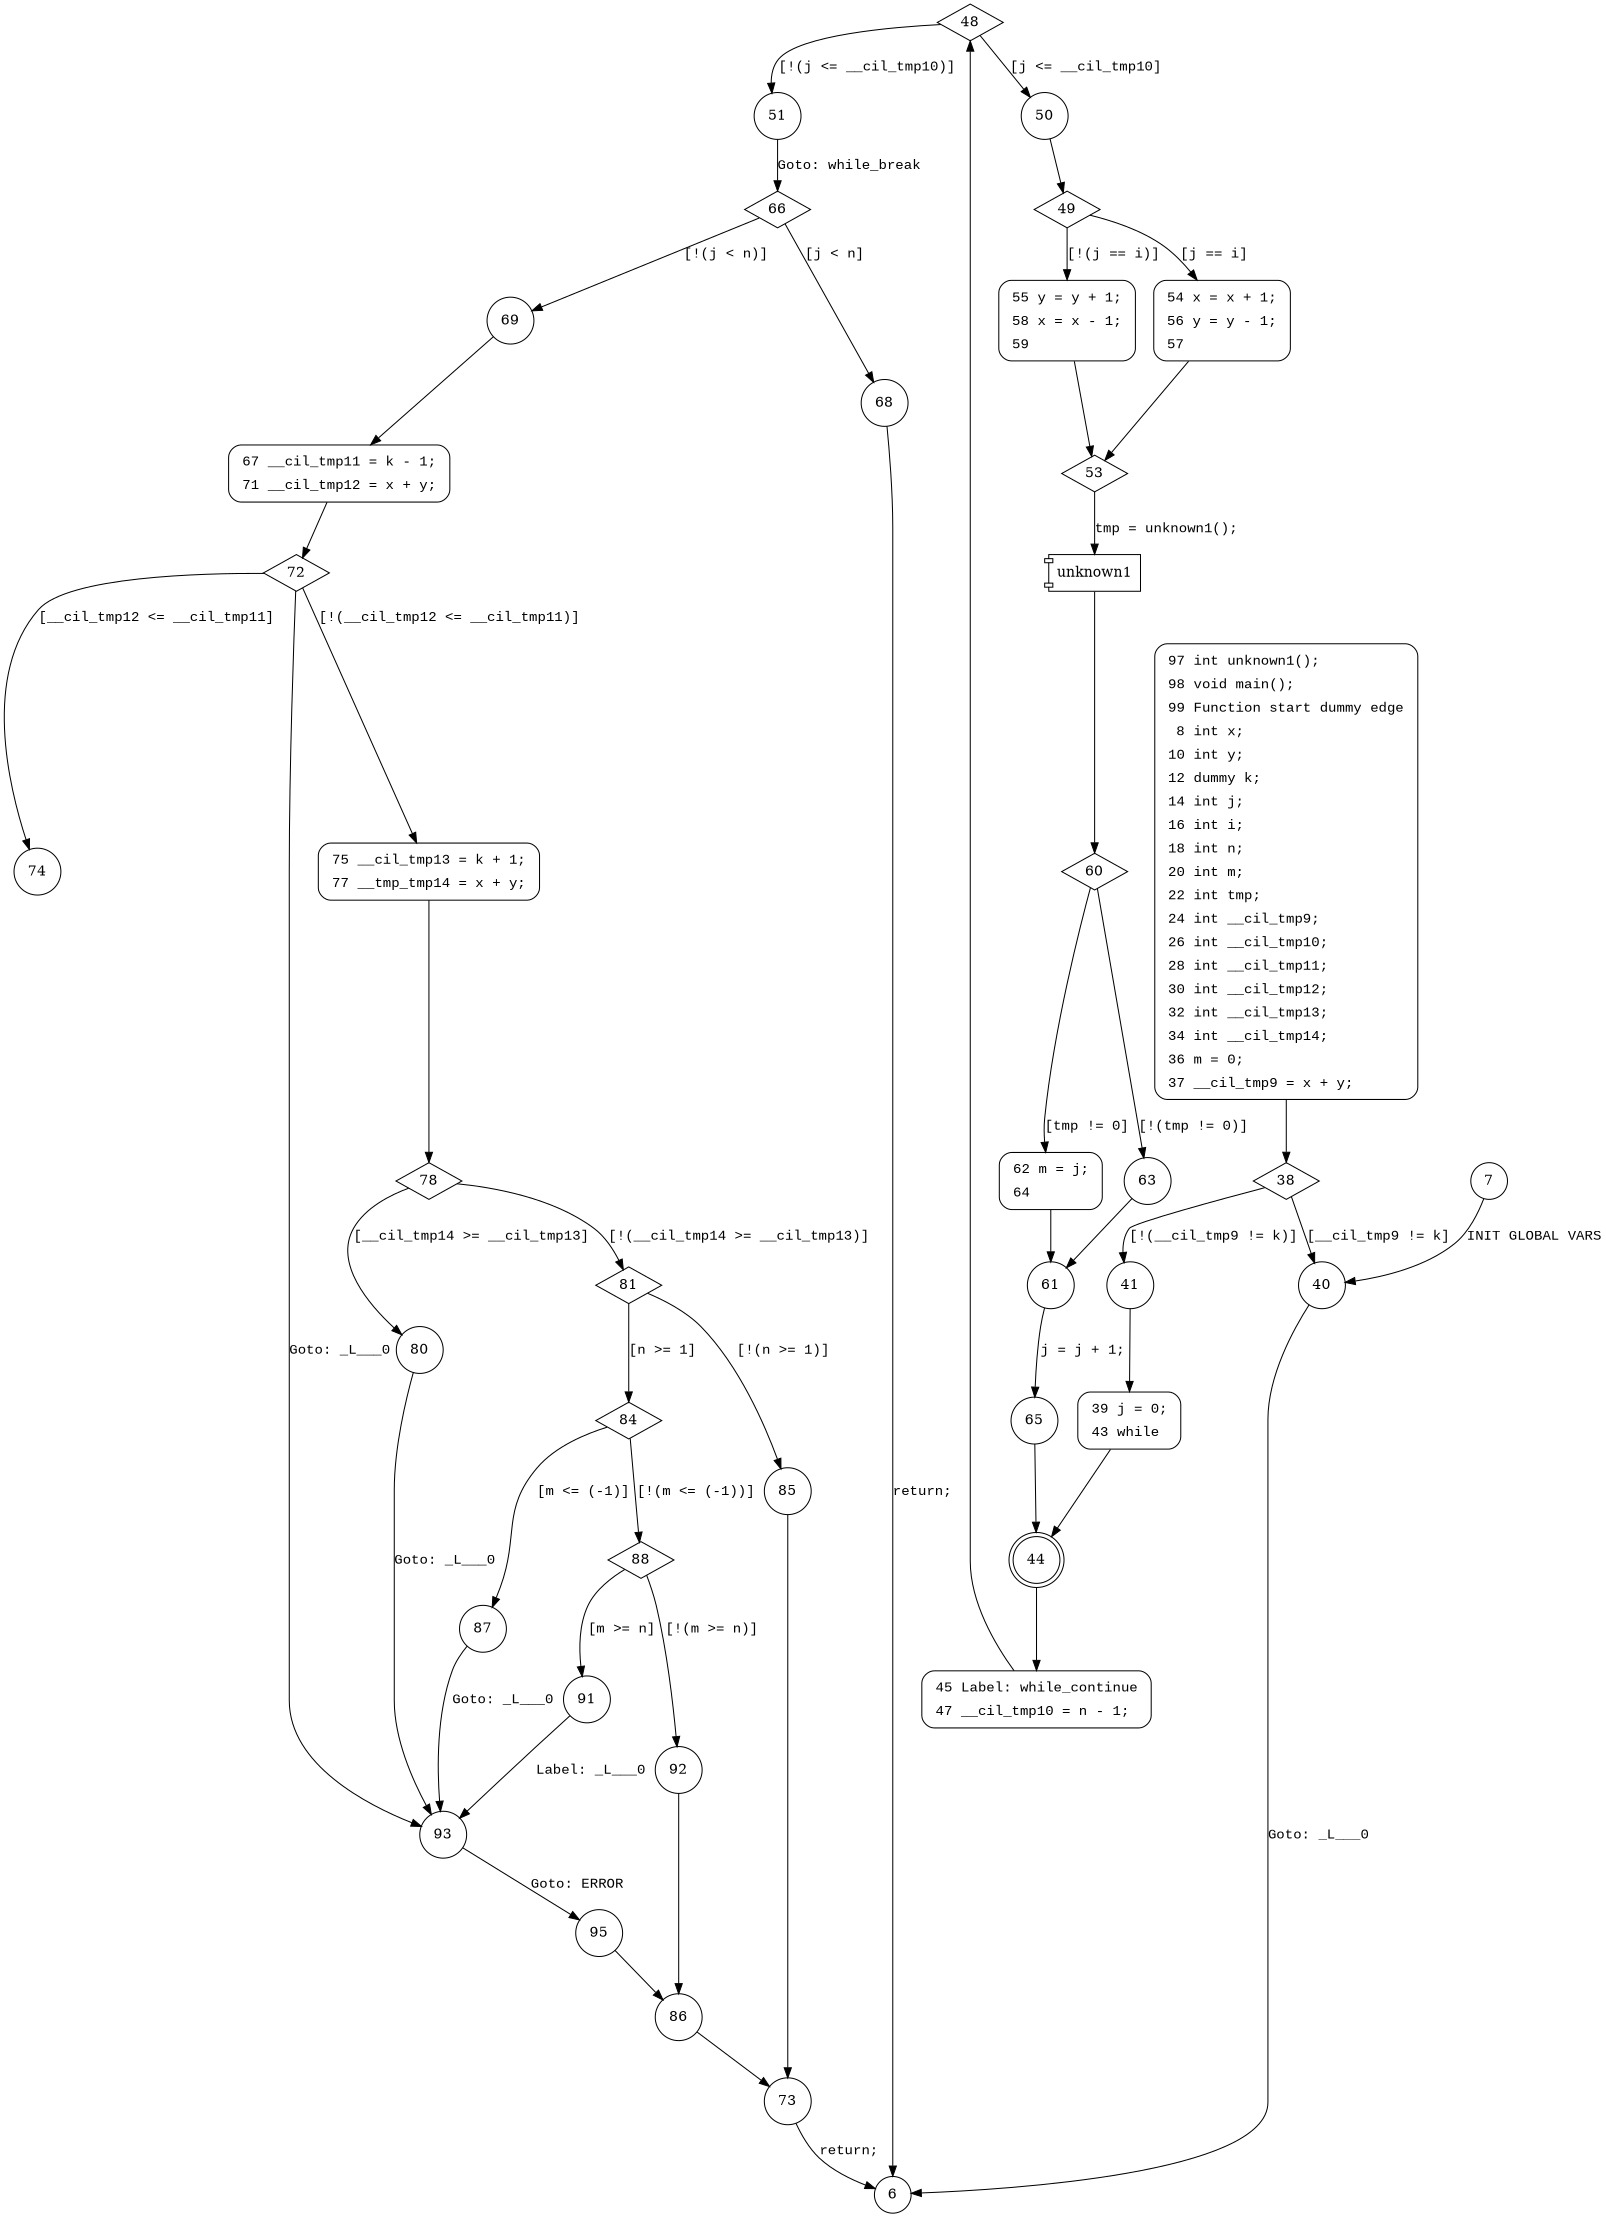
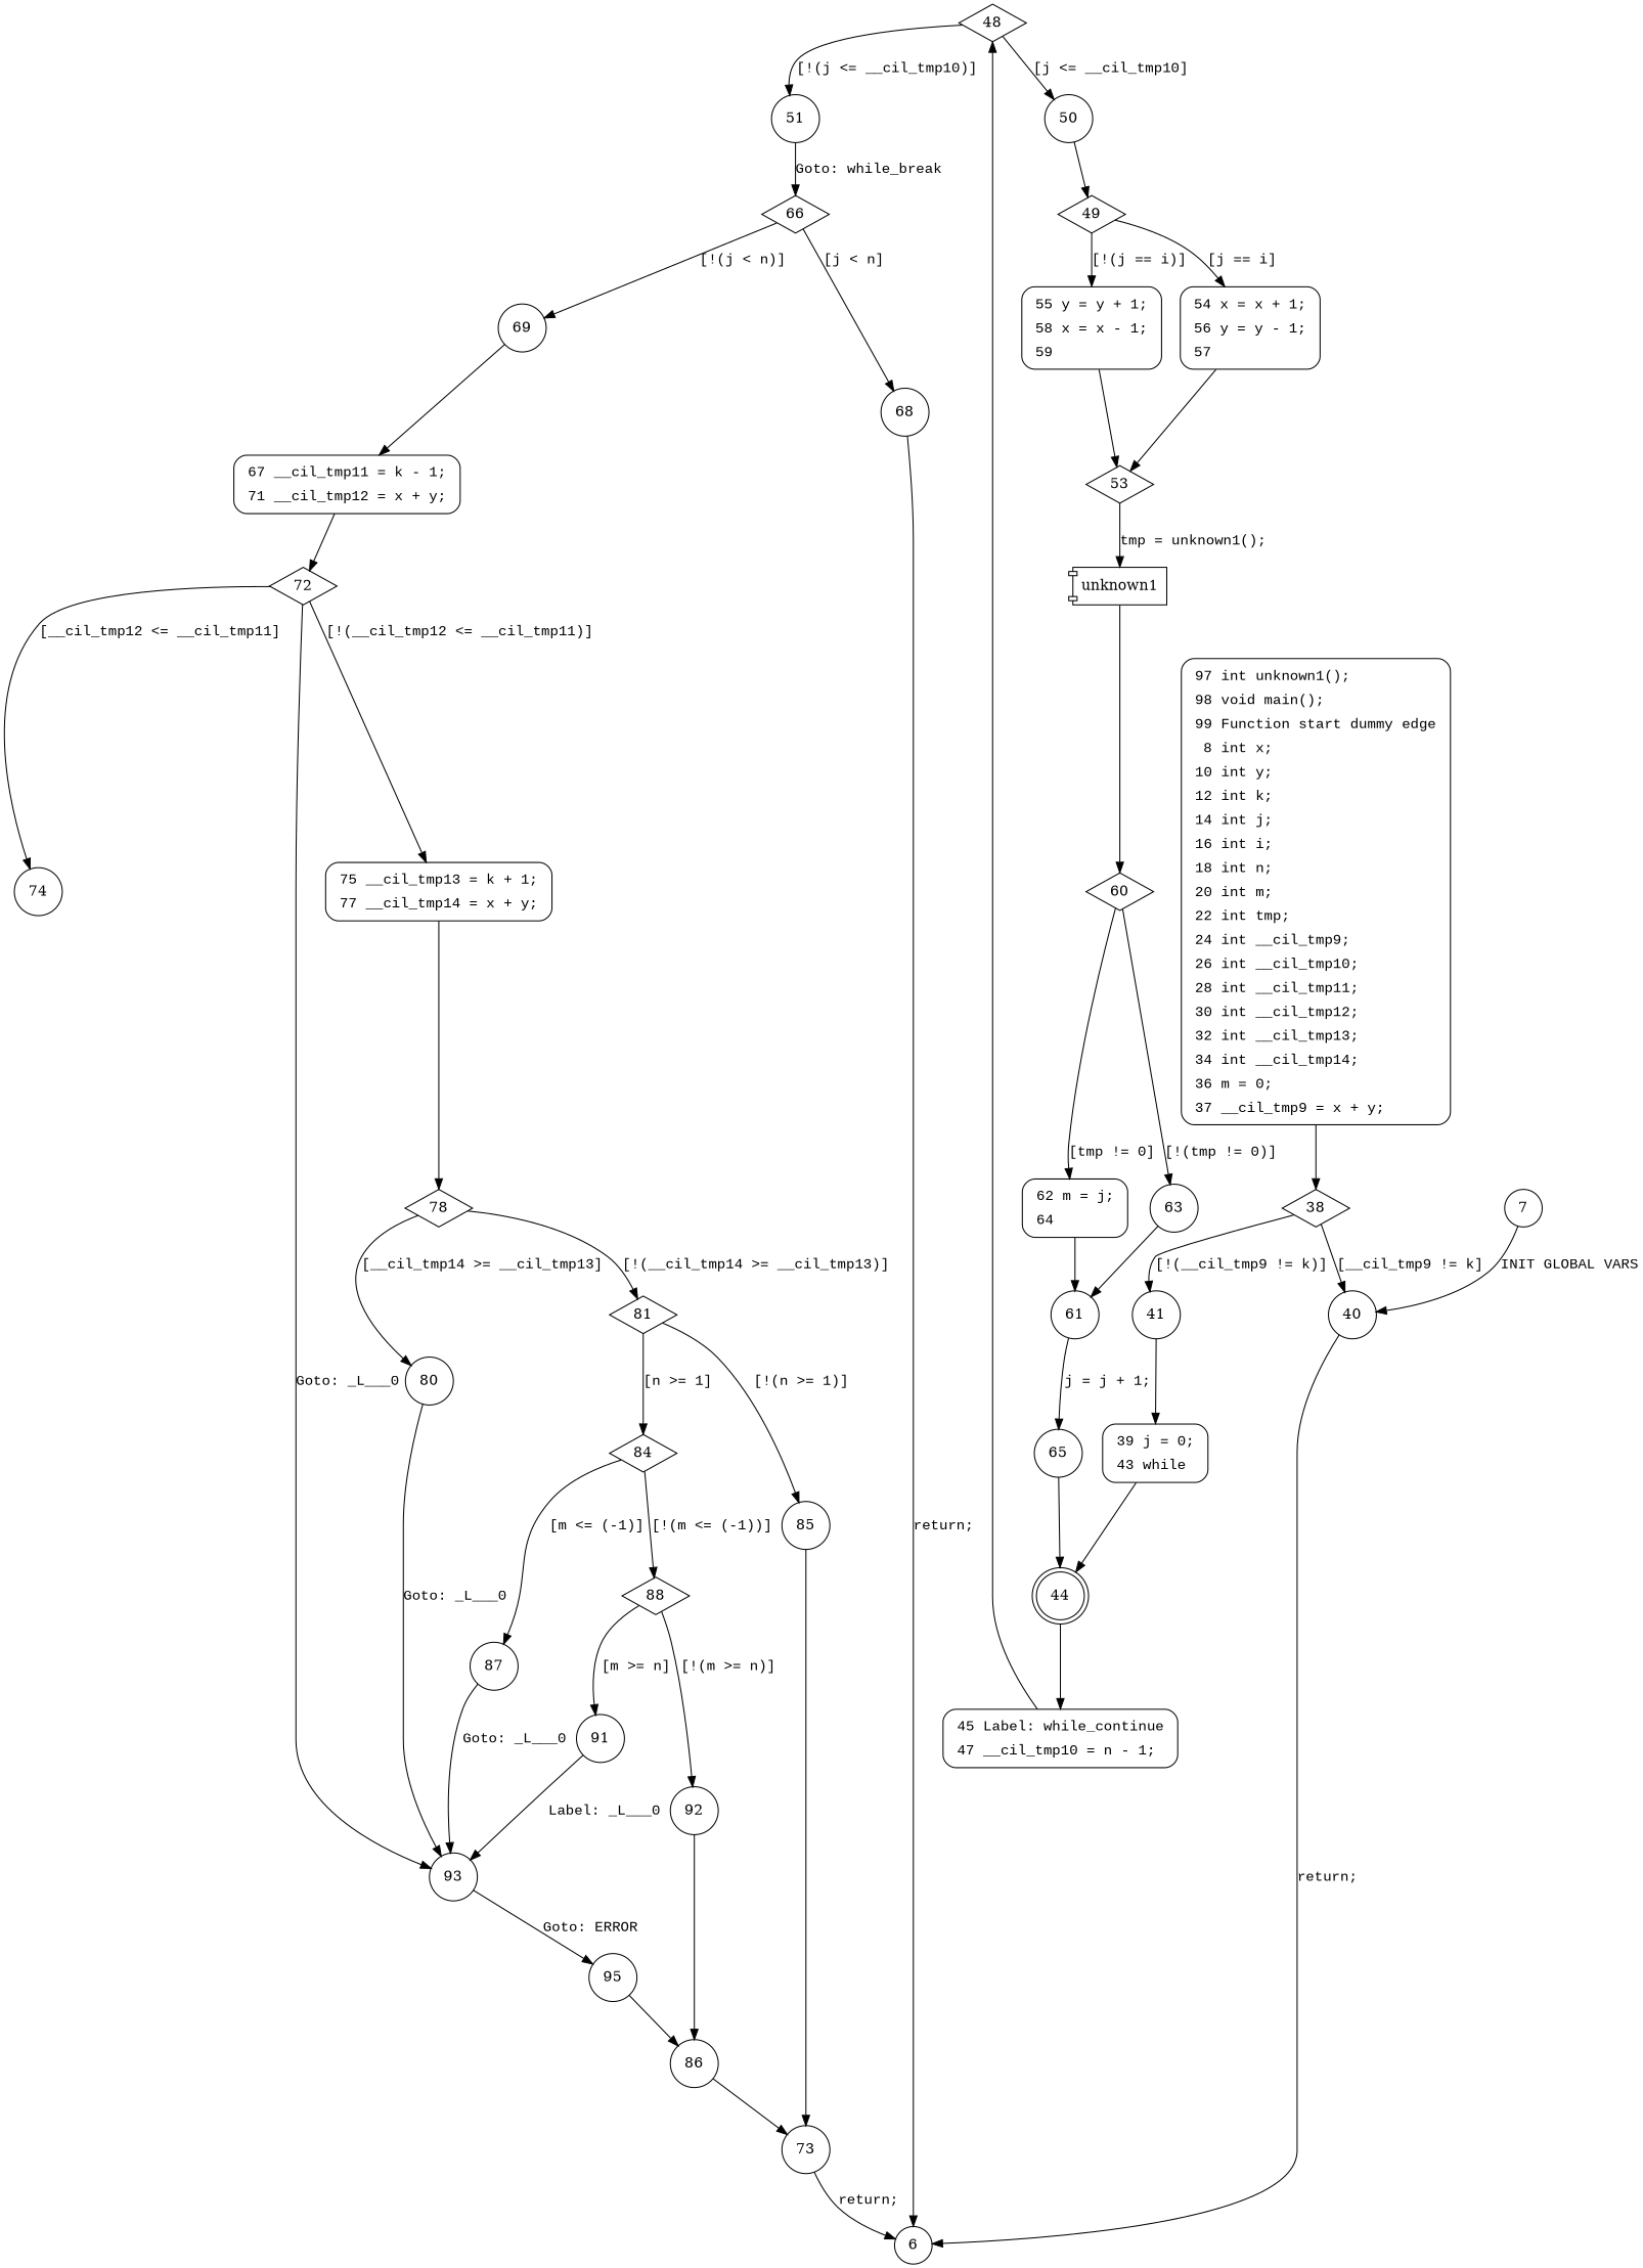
  digraph {
    node [shape=circle]
    edge [fontname="Courier New"]
    7
    40
-   n3 [fillcolor=white fontname="Courier New" label=<<table border="0" cellborder="0" cellpadding="3" bgcolor="white"><tr><td align="right">97</td><td align="left">int unknown1();</td></tr><tr><td align="right">98</td><td align="left">void main();</td></tr><tr><td align="right">99</td><td align="left">Function start dummy edge</td></tr><tr><td align="right">8</td><td align="left">int x;</td></tr><tr><td align="right">10</td><td align="left">int y;</td></tr><tr><td align="right">12</td><td align="left">dummy k;</td></tr><tr><td align="right">14</td><td align="left">int j;</td></tr><tr><td align="right">16</td><td align="left">int i;</td></tr><tr><td align="right">18</td><td align="left">int n;</td></tr><tr><td align="right">20</td><td align="left">int m;</td></tr><tr><td align="right">22</td><td align="left">int tmp;</td></tr><tr><td align="right">24</td><td align="left">int __cil_tmp9;</td></tr><tr><td align="right">26</td><td align="left">int __cil_tmp10;</td></tr><tr><td align="right">28</td><td align="left">int __cil_tmp11;</td></tr><tr><td align="right">30</td><td align="left">int __cil_tmp12;</td></tr><tr><td align="right">32</td><td align="left">int __cil_tmp13;</td></tr><tr><td align="right">34</td><td align="left">int __cil_tmp14;</td></tr><tr><td align="right">36</td><td align="left">m = 0;</td></tr><tr><td align="right">37</td><td align="left">__cil_tmp9 = x + y;</td></tr></table>> penwidth=1 shape=Mrecord style="filled,bold"]
+   n3 [fillcolor=white fontname="Courier New" label=<<table border="0" cellborder="0" cellpadding="3" bgcolor="white"><tr><td align="right">97</td><td align="left">int unknown1();</td></tr><tr><td align="right">98</td><td align="left">void main();</td></tr><tr><td align="right">99</td><td align="left">Function start dummy edge</td></tr><tr><td align="right">8</td><td align="left">int x;</td></tr><tr><td align="right">10</td><td align="left">int y;</td></tr><tr><td align="right">12</td><td align="left">int k;</td></tr><tr><td align="right">14</td><td align="left">int j;</td></tr><tr><td align="right">16</td><td align="left">int i;</td></tr><tr><td align="right">18</td><td align="left">int n;</td></tr><tr><td align="right">20</td><td align="left">int m;</td></tr><tr><td align="right">22</td><td align="left">int tmp;</td></tr><tr><td align="right">24</td><td align="left">int __cil_tmp9;</td></tr><tr><td align="right">26</td><td align="left">int __cil_tmp10;</td></tr><tr><td align="right">28</td><td align="left">int __cil_tmp11;</td></tr><tr><td align="right">30</td><td align="left">int __cil_tmp12;</td></tr><tr><td align="right">32</td><td align="left">int __cil_tmp13;</td></tr><tr><td align="right">34</td><td align="left">int __cil_tmp14;</td></tr><tr><td align="right">36</td><td align="left">m = 0;</td></tr><tr><td align="right">37</td><td align="left">__cil_tmp9 = x + y;</td></tr></table>> penwidth=1 shape=Mrecord style="filled,bold"]
    38 [shape=diamond]
    41
    n6 [fillcolor=white fontname="Courier New" label=<<table border="0" cellborder="0" cellpadding="3" bgcolor="white"><tr><td align="right">39</td><td align="left">j = 0;</td></tr><tr><td align="right">43</td><td align="left">while</td></tr></table>> penwidth=1 shape=Mrecord style="filled,bold"]
    6
    44 [shape=doublecircle]
    n9 [fillcolor=white fontname="Courier New" label=<<table border="0" cellborder="0" cellpadding="3" bgcolor="white"><tr><td align="right">45</td><td align="left">Label: while_continue</td></tr><tr><td align="right">47</td><td align="left">__cil_tmp10 = n - 1;</td></tr></table>> penwidth=1 shape=Mrecord style="filled,bold"]
    48 [shape=diamond]
    51
    50
    66 [shape=diamond]
    49 [shape=diamond]
    69
    68
    n17 [fillcolor=white fontname="Courier New" label=<<table border="0" cellborder="0" cellpadding="3" bgcolor="white"><tr><td align="right">55</td><td align="left">y = y + 1;</td></tr><tr><td align="right">58</td><td align="left">x = x - 1;</td></tr><tr><td align="right">59</td><td align="left"></td></tr></table>> penwidth=1 shape=Mrecord style="filled,bold"]
    n18 [fillcolor=white fontname="Courier New" label=<<table border="0" cellborder="0" cellpadding="3" bgcolor="white"><tr><td align="right">54</td><td align="left">x = x + 1;</td></tr><tr><td align="right">56</td><td align="left">y = y - 1;</td></tr><tr><td align="right">57</td><td align="left"></td></tr></table>> penwidth=1 shape=Mrecord style="filled,bold"]
    53 [shape=diamond]
    n20 [label=unknown1 shape=component]
    60 [shape=diamond]
    63
    n23 [fillcolor=white fontname="Courier New" label=<<table border="0" cellborder="0" cellpadding="3" bgcolor="white"><tr><td align="right">62</td><td align="left">m = j;</td></tr><tr><td align="right">64</td><td align="left"></td></tr></table>> penwidth=1 shape=Mrecord style="filled,bold"]
    61
    65
    n26 [fillcolor=white fontname="Courier New" label=<<table border="0" cellborder="0" cellpadding="3" bgcolor="white"><tr><td align="right">67</td><td align="left">__cil_tmp11 = k - 1;</td></tr><tr><td align="right">71</td><td align="left">__cil_tmp12 = x + y;</td></tr></table>> penwidth=1 shape=Mrecord style="filled,bold"]
    72 [shape=diamond]
-   n28 [fillcolor=white fontname="Courier New" label=<<table border="0" cellborder="0" cellpadding="3" bgcolor="white"><tr><td align="right">75</td><td align="left">__cil_tmp13 = k + 1;</td></tr><tr><td align="right">77</td><td align="left">__tmp_tmp14 = x + y;</td></tr></table>> penwidth=1 shape=Mrecord style="filled,bold"]
+   n28 [fillcolor=white fontname="Courier New" label=<<table border="0" cellborder="0" cellpadding="3" bgcolor="white"><tr><td align="right">75</td><td align="left">__cil_tmp13 = k + 1;</td></tr><tr><td align="right">77</td><td align="left">__cil_tmp14 = x + y;</td></tr></table>> penwidth=1 shape=Mrecord style="filled,bold"]
    74
    93
    78 [shape=diamond]
    81 [shape=diamond]
    80
    95
    86
    73
    85
    84 [shape=diamond]
    88 [shape=diamond]
    87
    92
    91
    7 -> 40 [label="INIT GLOBAL VARS"]
-   40 -> 6 [label="Goto: _L___0"]
+   40 -> 6 [label="return;"]
    n3 -> 38 [fontname=""]
    38 -> 40 [label="[__cil_tmp9 != k]"]
    38 -> 41 [label="[!(__cil_tmp9 != k)]"]
    41 -> n6
    n6 -> 44 [fontname=""]
    44 -> n9
    n9 -> 48 [fontname=""]
    48 -> 51 [label="[!(j <= __cil_tmp10)]"]
    48 -> 50 [label="[j <= __cil_tmp10]"]
    51 -> 66 [label="Goto: while_break"]
    50 -> 49
    66 -> 69 [label="[!(j < n)]"]
    66 -> 68 [label="[j < n]"]
    49 -> n17 [label="[!(j == i)]"]
    49 -> n18 [label="[j == i]"]
    69 -> n26
    68 -> 6 [label="return;"]
    n17 -> 53 [fontname=""]
    n18 -> 53 [fontname=""]
    53 -> n20 [label="tmp = unknown1();"]
    n20 -> 60
    60 -> 63 [label="[!(tmp != 0)]"]
    60 -> n23 [label="[tmp != 0]"]
    63 -> 61
    n23 -> 61 [fontname=""]
    61 -> 65 [label="j = j + 1;"]
    65 -> 44
    n26 -> 72 [fontname=""]
    72 -> n28 [label="[!(__cil_tmp12 <= __cil_tmp11)]"]
    72 -> 74 [label="[__cil_tmp12 <= __cil_tmp11]"]
    72 -> 93 [label="Goto: _L___0"]
    n28 -> 78 [fontname=""]
    93 -> 95 [label="Goto: ERROR"]
    78 -> 81 [label="[!(__cil_tmp14 >= __cil_tmp13)]"]
    78 -> 80 [label="[__cil_tmp14 >= __cil_tmp13]"]
    81 -> 85 [label="[!(n >= 1)]"]
    81 -> 84 [label="[n >= 1]"]
    80 -> 93 [label="Goto: _L___0"]
    95 -> 86
    86 -> 73
    73 -> 6 [label="return;"]
    85 -> 73
    84 -> 88 [label="[!(m <= (-1))]"]
    84 -> 87 [label="[m <= (-1)]"]
    88 -> 92 [label="[!(m >= n)]"]
    88 -> 91 [label="[m >= n]"]
    87 -> 93 [label="Goto: _L___0"]
    92 -> 86
    91 -> 93 [label="Label: _L___0"]
  }
